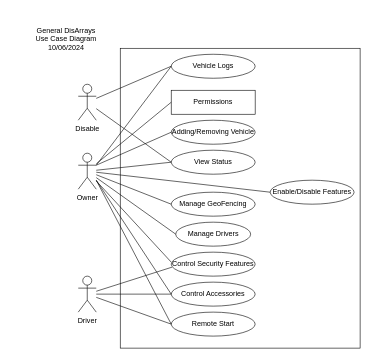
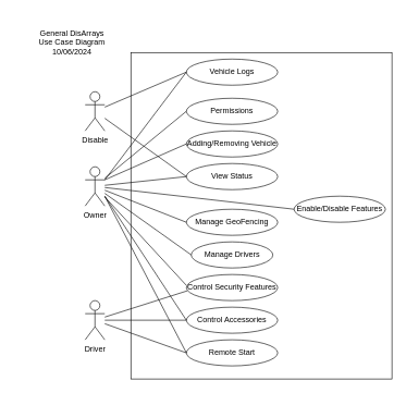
  <mxCell id="0" />
  <mxCell id="1" parent="0" />
  <mxCell id="2" value="&lt;div&gt;General DisArrays&lt;br&gt;&lt;/div&gt;&lt;div&gt;Use Case Diagram&lt;/div&gt;&lt;div&gt;10/06/2024&lt;/div&gt;" style="text;html=1;align=center;verticalAlign=middle;whiteSpace=wrap;rounded=0;" vertex="1" parent="1"><mxGeometry width="180" height="90" as="geometry" x="20" y="20" /></mxCell>
  <mxCell id="3" value="Driver" style="shape=umlActor;verticalLabelPosition=bottom;verticalAlign=top;html=1;outlineConnect=0;" vertex="1" parent="1"><mxGeometry x="130" y="460" width="30" height="60" as="geometry" /></mxCell>
  <mxCell id="4" value="&lt;div&gt;Owner&lt;/div&gt;" style="shape=umlActor;verticalLabelPosition=bottom;verticalAlign=top;html=1;outlineConnect=0;" vertex="1" parent="1"><mxGeometry x="130" y="255" width="30" height="60" as="geometry" /></mxCell>
  <mxCell id="5" value="" style="whiteSpace=wrap;html=1;imageAspect=0;" vertex="1" parent="1"><mxGeometry x="200" y="80" width="400" height="500" as="geometry" /></mxCell>
  <mxCell id="6" value="Manage Drivers" style="ellipse;whiteSpace=wrap;html=1;" vertex="1" parent="1"><mxGeometry x="292.5" y="370" width="125" height="40" as="geometry" /></mxCell>
  <mxCell id="7" value="&lt;div&gt;Manage GeoFencing&lt;/div&gt;" style="ellipse;whiteSpace=wrap;html=1;" vertex="1" parent="1"><mxGeometry x="285" y="320" width="140" height="40" as="geometry" /></mxCell>
  <mxCell id="8" value="" style="endArrow=none;html=1;rounded=0;entryX=0;entryY=0.5;entryDx=0;entryDy=0;" edge="1" parent="1" source="4" target="6"><mxGeometry width="50" height="50" relative="1" as="geometry"><mxPoint x="270" y="470" as="sourcePoint" /><mxPoint x="320" y="420" as="targetPoint" /></mxGeometry></mxCell>
  <mxCell id="9" value="" style="endArrow=none;html=1;rounded=0;entryX=0;entryY=0.5;entryDx=0;entryDy=0;" edge="1" parent="1" source="4" target="7"><mxGeometry width="50" height="50" relative="1" as="geometry"><mxPoint x="270" y="470" as="sourcePoint" /><mxPoint x="320" y="420" as="targetPoint" /></mxGeometry></mxCell>
  <mxCell id="10" value="&lt;div&gt;Control Accessories&lt;/div&gt;" style="ellipse;whiteSpace=wrap;html=1;" vertex="1" parent="1"><mxGeometry x="285" y="470" width="140" height="40" as="geometry" /></mxCell>
  <mxCell id="11" value="&lt;div&gt;Control Security Features&lt;br&gt;&lt;/div&gt;" style="ellipse;whiteSpace=wrap;html=1;" vertex="1" parent="1"><mxGeometry x="285" y="420" width="140" height="40" as="geometry" /></mxCell>
  <mxCell id="12" value="" style="endArrow=none;html=1;rounded=0;entryX=0;entryY=0.5;entryDx=0;entryDy=0;startArrow=none;startFill=0;endFill=0;" edge="1" parent="1" source="3" target="10"><mxGeometry width="50" height="50" relative="1" as="geometry"><mxPoint x="270" y="420" as="sourcePoint" /><mxPoint x="320" y="370" as="targetPoint" /></mxGeometry></mxCell>
  <mxCell id="13" value="&lt;div&gt;View Status&lt;/div&gt;" style="ellipse;whiteSpace=wrap;html=1;" vertex="1" parent="1"><mxGeometry x="285" y="250" width="140" height="40" as="geometry" /></mxCell>
  <mxCell id="14" value="&lt;div&gt;Remote Start&lt;/div&gt;" style="ellipse;whiteSpace=wrap;html=1;" vertex="1" parent="1"><mxGeometry x="285" y="520" width="140" height="40" as="geometry" /></mxCell>
  <mxCell id="15" value="" style="endArrow=none;html=1;rounded=0;entryX=0;entryY=0.5;entryDx=0;entryDy=0;" edge="1" parent="1" target="10"><mxGeometry width="50" height="50" relative="1" as="geometry"><mxPoint x="160" y="300" as="sourcePoint" /><mxPoint x="320" y="370" as="targetPoint" /></mxGeometry></mxCell>
  <mxCell id="16" style="rounded=0;orthogonalLoop=1;jettySize=auto;html=1;endArrow=none;endFill=0;exitX=0;exitY=0.5;exitDx=0;exitDy=0;" edge="1" parent="1" source="17" target="27"><mxGeometry relative="1" as="geometry"><mxPoint x="170" y="180" as="targetPoint" /></mxGeometry></mxCell>
  <mxCell id="17" value="Vehicle Logs" style="ellipse;whiteSpace=wrap;html=1;" vertex="1" parent="1"><mxGeometry x="285" y="90" width="140" height="40" as="geometry" /></mxCell>
  <mxCell id="18" value="" style="endArrow=none;html=1;rounded=0;entryX=0.01;entryY=0.625;entryDx=0;entryDy=0;entryPerimeter=0;" edge="1" parent="1" source="3" target="11"><mxGeometry width="50" height="50" relative="1" as="geometry"><mxPoint x="270" y="490" as="sourcePoint" /><mxPoint x="320" y="440" as="targetPoint" /></mxGeometry></mxCell>
  <mxCell id="19" value="" style="endArrow=none;html=1;rounded=0;entryX=-0.001;entryY=0.411;entryDx=0;entryDy=0;entryPerimeter=0;" edge="1" parent="1" source="4" target="11"><mxGeometry width="50" height="50" relative="1" as="geometry"><mxPoint x="270" y="490" as="sourcePoint" /><mxPoint x="320" y="440" as="targetPoint" /></mxGeometry></mxCell>
  <mxCell id="20" style="rounded=0;orthogonalLoop=1;jettySize=auto;html=1;endArrow=none;endFill=0;exitX=0;exitY=0.5;exitDx=0;exitDy=0;" edge="1" parent="1" source="13" target="27"><mxGeometry relative="1" as="geometry" /></mxCell>
- <mxCell id="21" value="Permissions" style="whiteSpace=wrap;html=1;rounded=0;" vertex="1" parent="1"><mxGeometry x="285" y="150" width="140" height="40" as="geometry" /></mxCell>
+ <mxCell id="21" value="Permissions" style="ellipse;whiteSpace=wrap;html=1;" vertex="1" parent="1"><mxGeometry x="285" y="150" width="140" height="40" as="geometry" /></mxCell>
  <mxCell id="22" style="rounded=0;orthogonalLoop=1;jettySize=auto;html=1;exitX=0;exitY=0.5;exitDx=0;exitDy=0;endArrow=none;endFill=0;" edge="1" parent="1" source="21" target="4"><mxGeometry relative="1" as="geometry" /></mxCell>
  <mxCell id="23" value="" style="endArrow=none;html=1;rounded=0;entryX=0;entryY=0.5;entryDx=0;entryDy=0;" edge="1" parent="1" source="3" target="14"><mxGeometry width="50" height="50" relative="1" as="geometry"><mxPoint x="260" y="450" as="sourcePoint" /><mxPoint x="310" y="400" as="targetPoint" /></mxGeometry></mxCell>
  <mxCell id="24" value="" style="endArrow=none;html=1;rounded=0;entryX=0;entryY=0.5;entryDx=0;entryDy=0;" edge="1" parent="1" source="4" target="13"><mxGeometry width="50" height="50" relative="1" as="geometry"><mxPoint x="160" y="360" as="sourcePoint" /><mxPoint x="180" y="380" as="targetPoint" /></mxGeometry></mxCell>
  <mxCell id="25" value="" style="endArrow=none;html=1;rounded=0;entryX=0;entryY=0.5;entryDx=0;entryDy=0;" edge="1" parent="1" target="14"><mxGeometry width="50" height="50" relative="1" as="geometry"><mxPoint x="160" y="300" as="sourcePoint" /><mxPoint x="310" y="400" as="targetPoint" /></mxGeometry></mxCell>
  <mxCell id="26" value="" style="endArrow=none;html=1;rounded=0;entryX=0;entryY=0.5;entryDx=0;entryDy=0;exitX=1;exitY=0.333;exitDx=0;exitDy=0;exitPerimeter=0;" edge="1" parent="1" source="4" target="17"><mxGeometry width="50" height="50" relative="1" as="geometry"><mxPoint x="170" y="200" as="sourcePoint" /><mxPoint x="280" y="170" as="targetPoint" /></mxGeometry></mxCell>
  <mxCell id="27" value="&lt;div&gt;Disable&lt;/div&gt;" style="shape=umlActor;verticalLabelPosition=bottom;verticalAlign=top;html=1;outlineConnect=0;" vertex="1" parent="1"><mxGeometry x="130" y="140" width="30" height="60" as="geometry" /></mxCell>
  <mxCell id="28" value="&lt;div&gt;Adding/Removing Vehicle&lt;/div&gt;" style="ellipse;whiteSpace=wrap;html=1;" vertex="1" parent="1"><mxGeometry x="285" y="200" width="140" height="40" as="geometry" /></mxCell>
  <mxCell id="29" value="" style="endArrow=none;html=1;rounded=0;entryX=1;entryY=0.333;entryDx=0;entryDy=0;entryPerimeter=0;exitX=0;exitY=0.5;exitDx=0;exitDy=0;" edge="1" parent="1" source="28" target="4"><mxGeometry width="50" height="50" relative="1" as="geometry"><mxPoint x="210" y="600" as="sourcePoint" /><mxPoint x="260" y="550" as="targetPoint" /></mxGeometry></mxCell>
  <mxCell id="30" value="&lt;div&gt;Enable/Disable Features&lt;/div&gt;" style="ellipse;whiteSpace=wrap;html=1;" vertex="1" parent="1"><mxGeometry x="450" y="300" width="140" height="40" as="geometry" /></mxCell>
  <mxCell id="31" value="" style="endArrow=none;html=1;rounded=0;entryX=0;entryY=0.5;entryDx=0;entryDy=0;" edge="1" parent="1" source="4" target="30"><mxGeometry width="50" height="50" relative="1" as="geometry"><mxPoint x="340" y="400" as="sourcePoint" /><mxPoint x="390" y="350" as="targetPoint" /></mxGeometry></mxCell>
